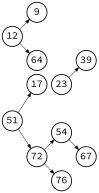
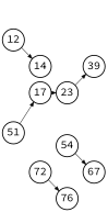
  digraph {
    nodesep=.1
    rankdir=LR
    ranksep=0
    splines=line
    node [fillcolor="#ffffff" fontname="Source Code Pro,Ubuntu Mono" fontsize=18 margin=0 penwidth=1.5 shape=circle style=filled]
    edge [arrowsize=.75 penwidth=.75]
    51 [width=0.5]
    17 [width=0.5]
    a [style=invis width=0.5]
    b [style=invis width=0.5]
    72 [width=0.5]
    c [style=invis width=0.5]
    23 [width=0.5]
    54 [width=0.5]
    f [style=invis width=0.5]
    76 [width=0.5]
    12 [width=0.5]
-   9 [width=0.5]
    h [style=invis width=0.5]
-   14 [width=0.5 label=64]
+   14 [width=0.5]
    n15 [label=39 width=0.5]
    d [style=invis width=0.5]
    g [style=invis width=0.5]
    e [style=invis width=0.5]
    67 [width=0.5]
    51 -> 17
    51 -> a [style=invis]
    51 -> b [style=invis]
-   51 -> 72
    17 -> c [style=invis]
-   72 -> 54
+   17 -> 23
    72 -> f [style=invis]
    72 -> 76
    23 -> n15
    23 -> d [style=invis]
    23 -> g [style=invis]
    54 -> e [style=invis]
    54 -> 67
-   12 -> 9
    12 -> h [style=invis]
    12 -> 14
  }
